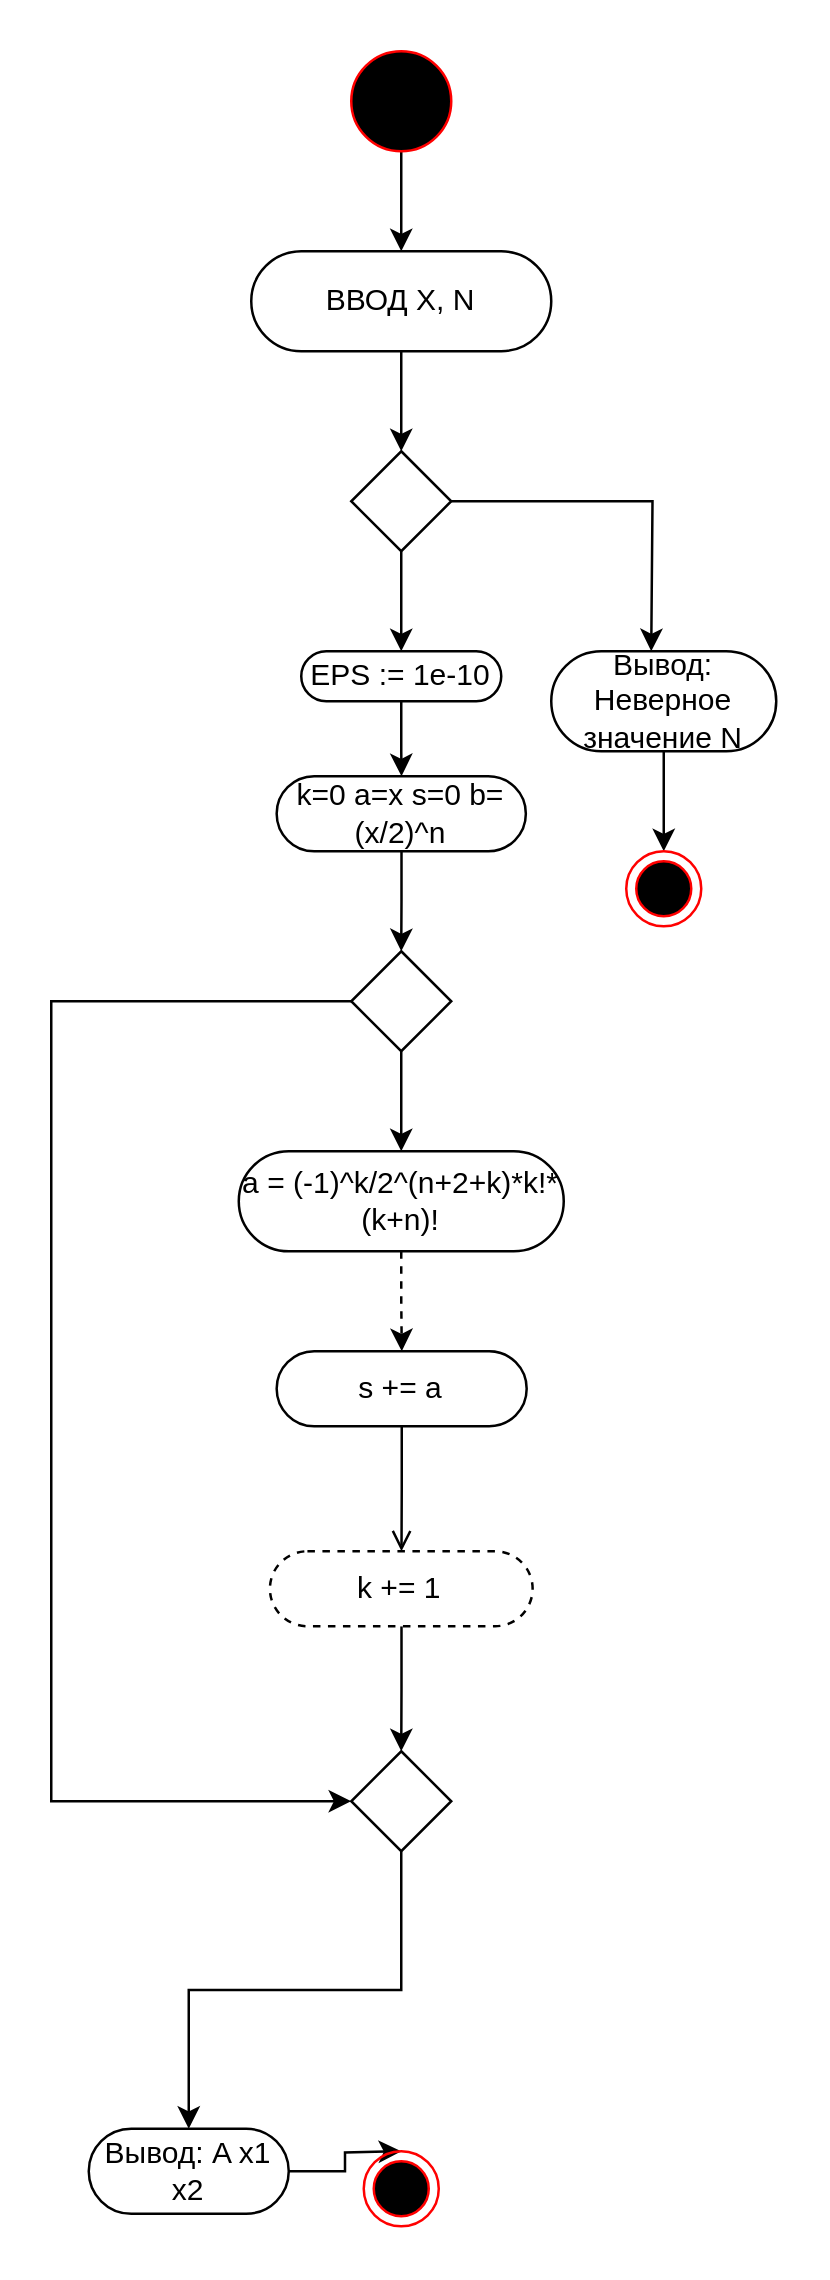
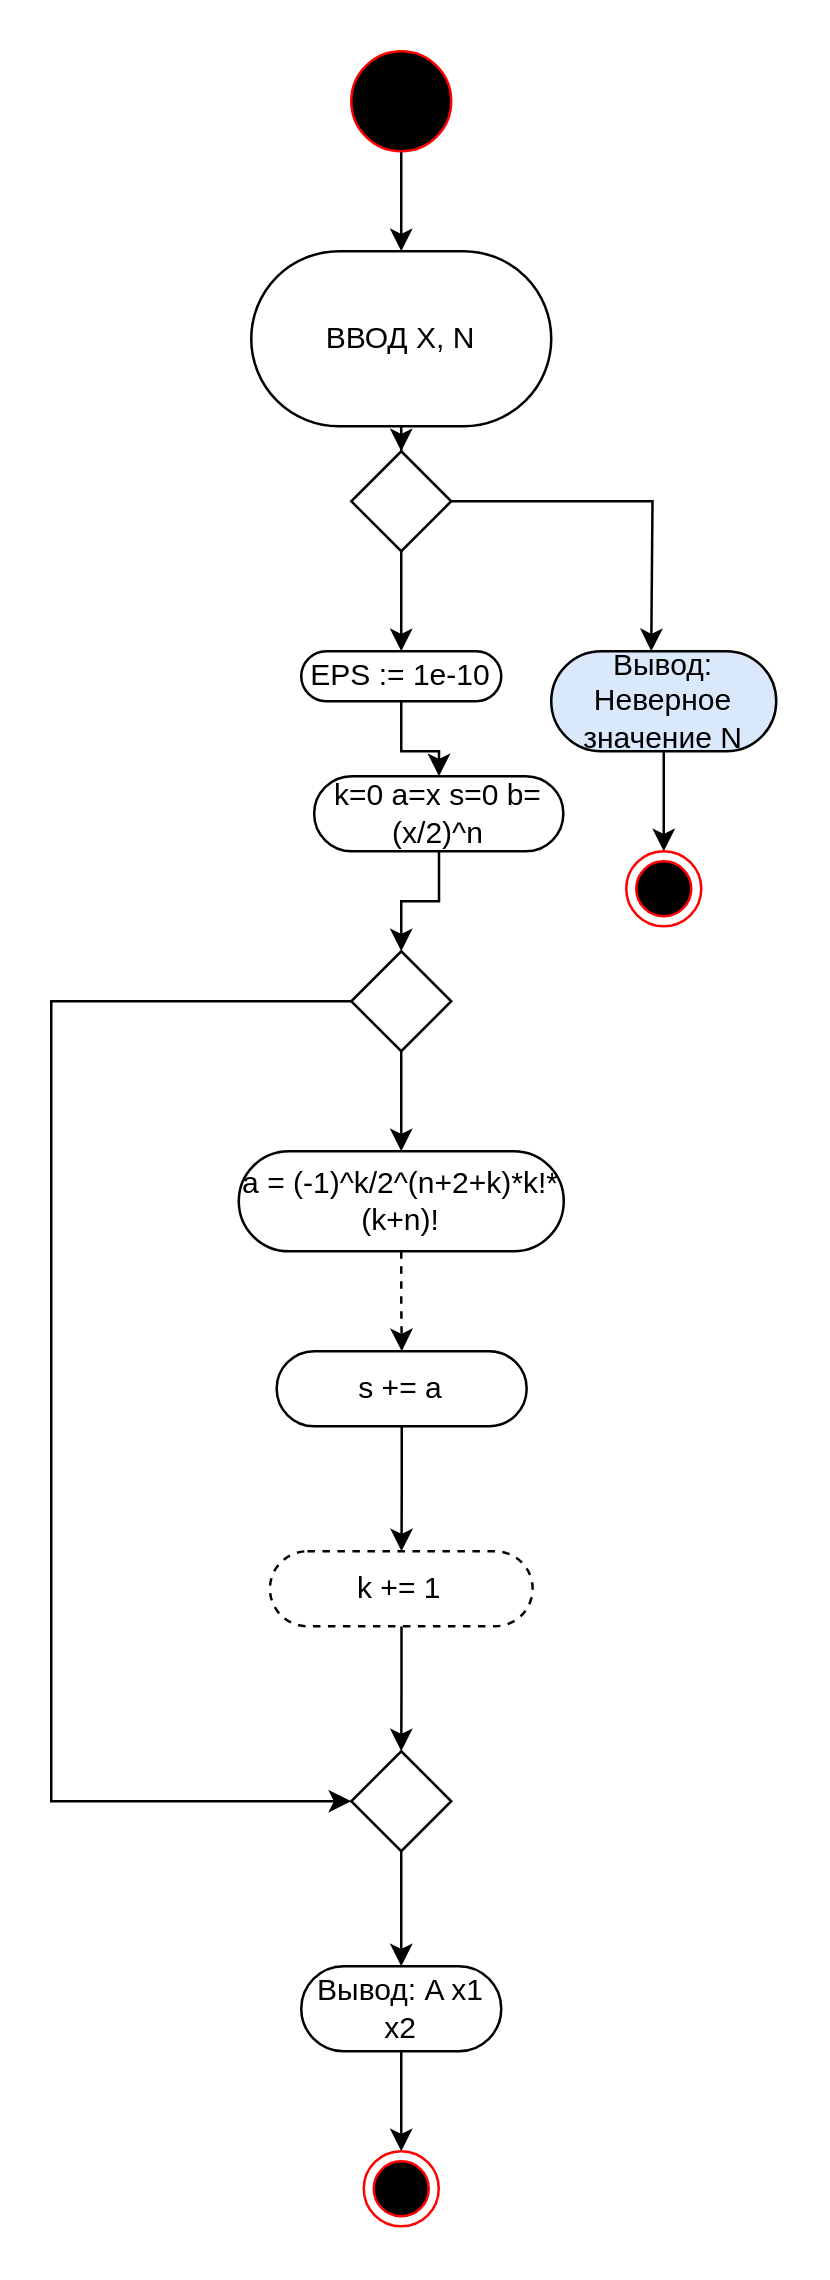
  <mxCell id="0" />
  <mxCell id="1" parent="0" />
  <mxCell id="2" style="edgeStyle=orthogonalEdgeStyle;rounded=0;orthogonalLoop=1;jettySize=auto;html=1;" edge="1" parent="1" source="3" target="5"><mxGeometry relative="1" as="geometry"><mxPoint x="160" y="100" as="targetPoint" /></mxGeometry></mxCell>
  <mxCell id="3" value="" style="ellipse;fillColor=#000000;strokeColor=#FF0000;" vertex="1" parent="1"><mxGeometry x="140" y="20" width="40" height="40" as="geometry" /></mxCell>
  <mxCell id="4" style="edgeStyle=orthogonalEdgeStyle;rounded=0;orthogonalLoop=1;jettySize=auto;html=1;exitX=0.5;exitY=1;exitDx=0;exitDy=0;" edge="1" parent="1" source="5" target="8"><mxGeometry relative="1" as="geometry"><mxPoint x="160.176" y="180" as="targetPoint" /></mxGeometry></mxCell>
- <mxCell id="5" value="ВВОД X, N" style="rounded=1;whiteSpace=wrap;html=1;arcSize=50;" vertex="1" parent="1"><mxGeometry x="100" y="100" width="120" height="40" as="geometry" /></mxCell>
+ <mxCell id="5" value="ВВОД X, N" style="rounded=1;whiteSpace=wrap;html=1;arcSize=50;" vertex="1" parent="1"><mxGeometry x="100" y="100" width="120" height="70" as="geometry" /></mxCell>
  <mxCell id="6" style="edgeStyle=orthogonalEdgeStyle;rounded=0;orthogonalLoop=1;jettySize=auto;html=1;exitX=1;exitY=0.5;exitDx=0;exitDy=0;" edge="1" parent="1" source="8"><mxGeometry relative="1" as="geometry"><mxPoint x="260" y="260" as="targetPoint" /></mxGeometry></mxCell>
  <mxCell id="7" style="edgeStyle=orthogonalEdgeStyle;rounded=0;orthogonalLoop=1;jettySize=auto;html=1;" edge="1" parent="1" source="8"><mxGeometry relative="1" as="geometry"><mxPoint x="160" y="260" as="targetPoint" /></mxGeometry></mxCell>
  <mxCell id="8" value="" style="rhombus;whiteSpace=wrap;html=1;strokeColor=#000000;" vertex="1" parent="1"><mxGeometry x="140" y="180" width="40" height="40" as="geometry" /></mxCell>
  <mxCell id="9" style="edgeStyle=orthogonalEdgeStyle;rounded=0;orthogonalLoop=1;jettySize=auto;html=1;" edge="1" parent="1" source="10"><mxGeometry relative="1" as="geometry"><mxPoint x="265" y="340" as="targetPoint" /></mxGeometry></mxCell>
- <mxCell id="10" value="Вывод: Неверное значение N" style="rounded=1;whiteSpace=wrap;html=1;strokeColor=#000000;arcSize=50;" vertex="1" parent="1"><mxGeometry x="220" y="260" width="90" height="40" as="geometry" /></mxCell>
+ <mxCell id="10" value="Вывод: Неверное значение N" style="rounded=1;whiteSpace=wrap;html=1;strokeColor=#000000;arcSize=50;fillColor=#dae8fc;" vertex="1" parent="1"><mxGeometry x="220" y="260" width="90" height="40" as="geometry" /></mxCell>
  <mxCell id="11" value="" style="ellipse;html=1;shape=endState;fillColor=#000000;strokeColor=#FF0000;" vertex="1" parent="1"><mxGeometry x="250" y="340" width="30" height="30" as="geometry" /></mxCell>
  <mxCell id="12" style="edgeStyle=orthogonalEdgeStyle;rounded=0;orthogonalLoop=1;jettySize=auto;html=1;exitX=0.5;exitY=1;exitDx=0;exitDy=0;" edge="1" parent="1" source="13" target="15"><mxGeometry relative="1" as="geometry"><mxPoint x="160.333" y="340" as="targetPoint" /></mxGeometry></mxCell>
  <mxCell id="13" value="EPS := 1e-10" style="rounded=1;whiteSpace=wrap;html=1;arcSize=50;" vertex="1" parent="1"><mxGeometry x="120" y="260" width="80" height="20" as="geometry" /></mxCell>
  <mxCell id="14" style="edgeStyle=orthogonalEdgeStyle;rounded=0;orthogonalLoop=1;jettySize=auto;html=1;" edge="1" parent="1" source="15" target="18"><mxGeometry relative="1" as="geometry"><mxPoint x="160.005" y="380" as="targetPoint" /></mxGeometry></mxCell>
- <mxCell id="15" value="k=0 a=x s=0 b=(x/2)^n" style="rounded=1;whiteSpace=wrap;html=1;strokeColor=#000000;arcSize=50;" vertex="1" parent="1"><mxGeometry x="110.17" y="310" width="99.67" height="30" as="geometry" /></mxCell>
+ <mxCell id="15" value="k=0 a=x s=0 b=(x/2)^n" style="rounded=1;whiteSpace=wrap;html=1;strokeColor=#000000;arcSize=50;" vertex="1" parent="1"><mxGeometry x="125.17" y="310" width="99.67" height="30" as="geometry" /></mxCell>
  <mxCell id="16" style="edgeStyle=orthogonalEdgeStyle;rounded=0;orthogonalLoop=1;jettySize=auto;html=1;" edge="1" parent="1" source="18"><mxGeometry relative="1" as="geometry"><mxPoint x="160" y="460" as="targetPoint" /></mxGeometry></mxCell>
  <mxCell id="17" style="edgeStyle=orthogonalEdgeStyle;rounded=0;orthogonalLoop=1;jettySize=auto;html=1;entryX=0;entryY=0.5;entryDx=0;entryDy=0;" edge="1" parent="1" source="18" target="26"><mxGeometry relative="1" as="geometry"><mxPoint x="20" y="720" as="targetPoint" /><Array as="points"><mxPoint x="20" y="400" /><mxPoint x="20" y="720" /></Array></mxGeometry></mxCell>
  <mxCell id="18" value="" style="rhombus;whiteSpace=wrap;html=1;strokeColor=#000000;" vertex="1" parent="1"><mxGeometry x="140" y="380" width="40" height="40" as="geometry" /></mxCell>
  <mxCell id="19" style="edgeStyle=orthogonalEdgeStyle;rounded=0;orthogonalLoop=1;jettySize=auto;html=1;exitX=0.5;exitY=1;exitDx=0;exitDy=0;dashed=1;" edge="1" parent="1" source="20" target="22"><mxGeometry relative="1" as="geometry"><mxPoint x="160" y="540" as="targetPoint" /></mxGeometry></mxCell>
  <mxCell id="20" value="a = (-1)^k/2^(n+2+k)*k!*(k+n)!" style="rounded=1;whiteSpace=wrap;html=1;strokeColor=#000000;arcSize=50;" vertex="1" parent="1"><mxGeometry x="95.01" y="460" width="129.99" height="40" as="geometry" /></mxCell>
- <mxCell id="21" style="edgeStyle=orthogonalEdgeStyle;rounded=0;orthogonalLoop=1;jettySize=auto;html=1;endArrow=open;" edge="1" parent="1" source="22" target="24"><mxGeometry relative="1" as="geometry"><mxPoint x="160.17" y="620" as="targetPoint" /></mxGeometry></mxCell>
+ <mxCell id="21" style="edgeStyle=orthogonalEdgeStyle;rounded=0;orthogonalLoop=1;jettySize=auto;html=1;" edge="1" parent="1" source="22" target="24"><mxGeometry relative="1" as="geometry"><mxPoint x="160.17" y="620" as="targetPoint" /></mxGeometry></mxCell>
  <mxCell id="22" value="s += a" style="rounded=1;whiteSpace=wrap;html=1;strokeColor=#000000;arcSize=50;" vertex="1" parent="1"><mxGeometry x="110.17" y="540" width="100" height="30" as="geometry" /></mxCell>
  <mxCell id="23" style="edgeStyle=orthogonalEdgeStyle;rounded=0;orthogonalLoop=1;jettySize=auto;html=1;" edge="1" parent="1" source="24" target="26"><mxGeometry relative="1" as="geometry"><mxPoint x="160.01" y="700" as="targetPoint" /></mxGeometry></mxCell>
  <mxCell id="24" value="k += 1" style="rounded=1;whiteSpace=wrap;html=1;strokeColor=#000000;arcSize=50;dashed=1;" vertex="1" parent="1"><mxGeometry x="107.47" y="620" width="105.08" height="30" as="geometry" /></mxCell>
  <mxCell id="25" style="edgeStyle=orthogonalEdgeStyle;rounded=0;orthogonalLoop=1;jettySize=auto;html=1;exitX=0.5;exitY=1;exitDx=0;exitDy=0;" edge="1" parent="1" source="26" target="28"><mxGeometry relative="1" as="geometry"><mxPoint x="160" y="780" as="targetPoint" /></mxGeometry></mxCell>
  <mxCell id="26" value="" style="rhombus;whiteSpace=wrap;html=1;strokeColor=#000000;" vertex="1" parent="1"><mxGeometry x="140" y="700" width="40" height="40" as="geometry" /></mxCell>
  <mxCell id="27" style="edgeStyle=orthogonalEdgeStyle;rounded=0;orthogonalLoop=1;jettySize=auto;html=1;" edge="1" parent="1" source="28"><mxGeometry relative="1" as="geometry"><mxPoint x="160" y="860" as="targetPoint" /></mxGeometry></mxCell>
- <mxCell id="28" value="Вывод: A x1 x2" style="rounded=1;whiteSpace=wrap;html=1;strokeColor=#000000;arcSize=50;" vertex="1" parent="1"><mxGeometry x="35" y="851" width="80" height="34" as="geometry" /></mxCell>
+ <mxCell id="28" value="Вывод: A x1 x2" style="rounded=1;whiteSpace=wrap;html=1;strokeColor=#000000;arcSize=50;" vertex="1" parent="1"><mxGeometry x="120" y="786" width="80" height="34" as="geometry" /></mxCell>
  <mxCell id="29" value="" style="ellipse;html=1;shape=endState;fillColor=#000000;strokeColor=#FF0000;" vertex="1" parent="1"><mxGeometry x="145" y="860" width="30" height="30" as="geometry" /></mxCell>
